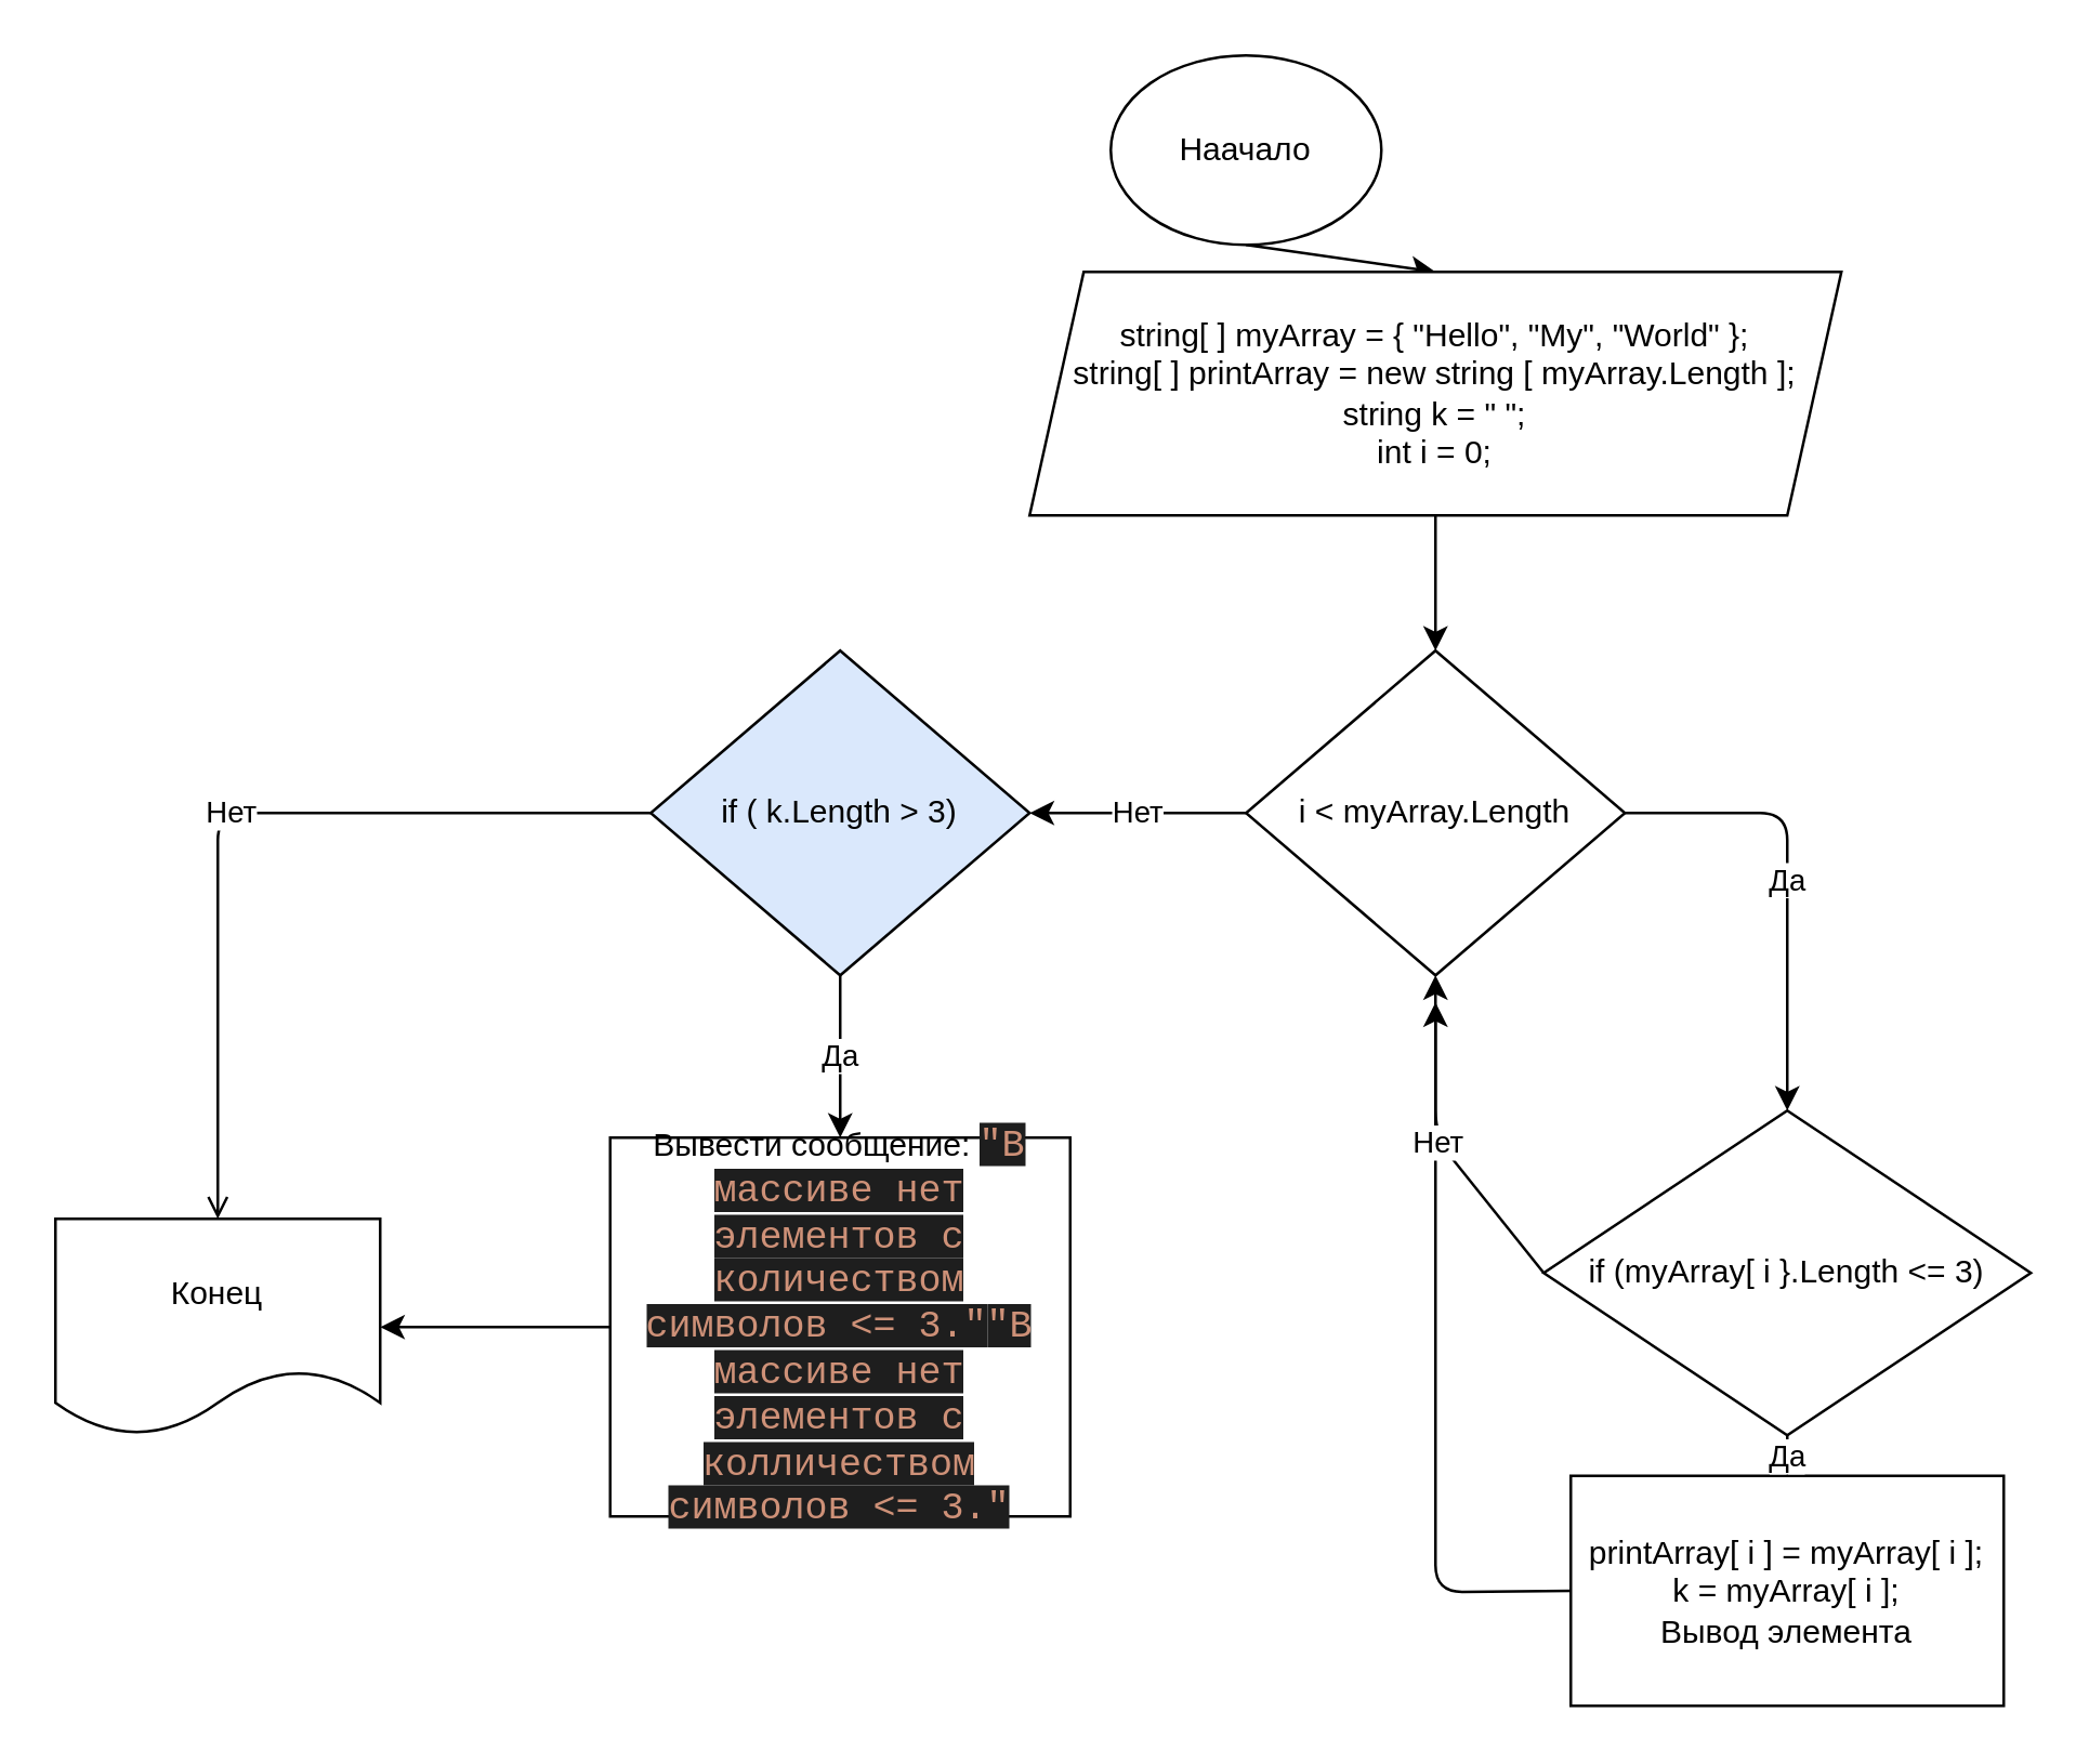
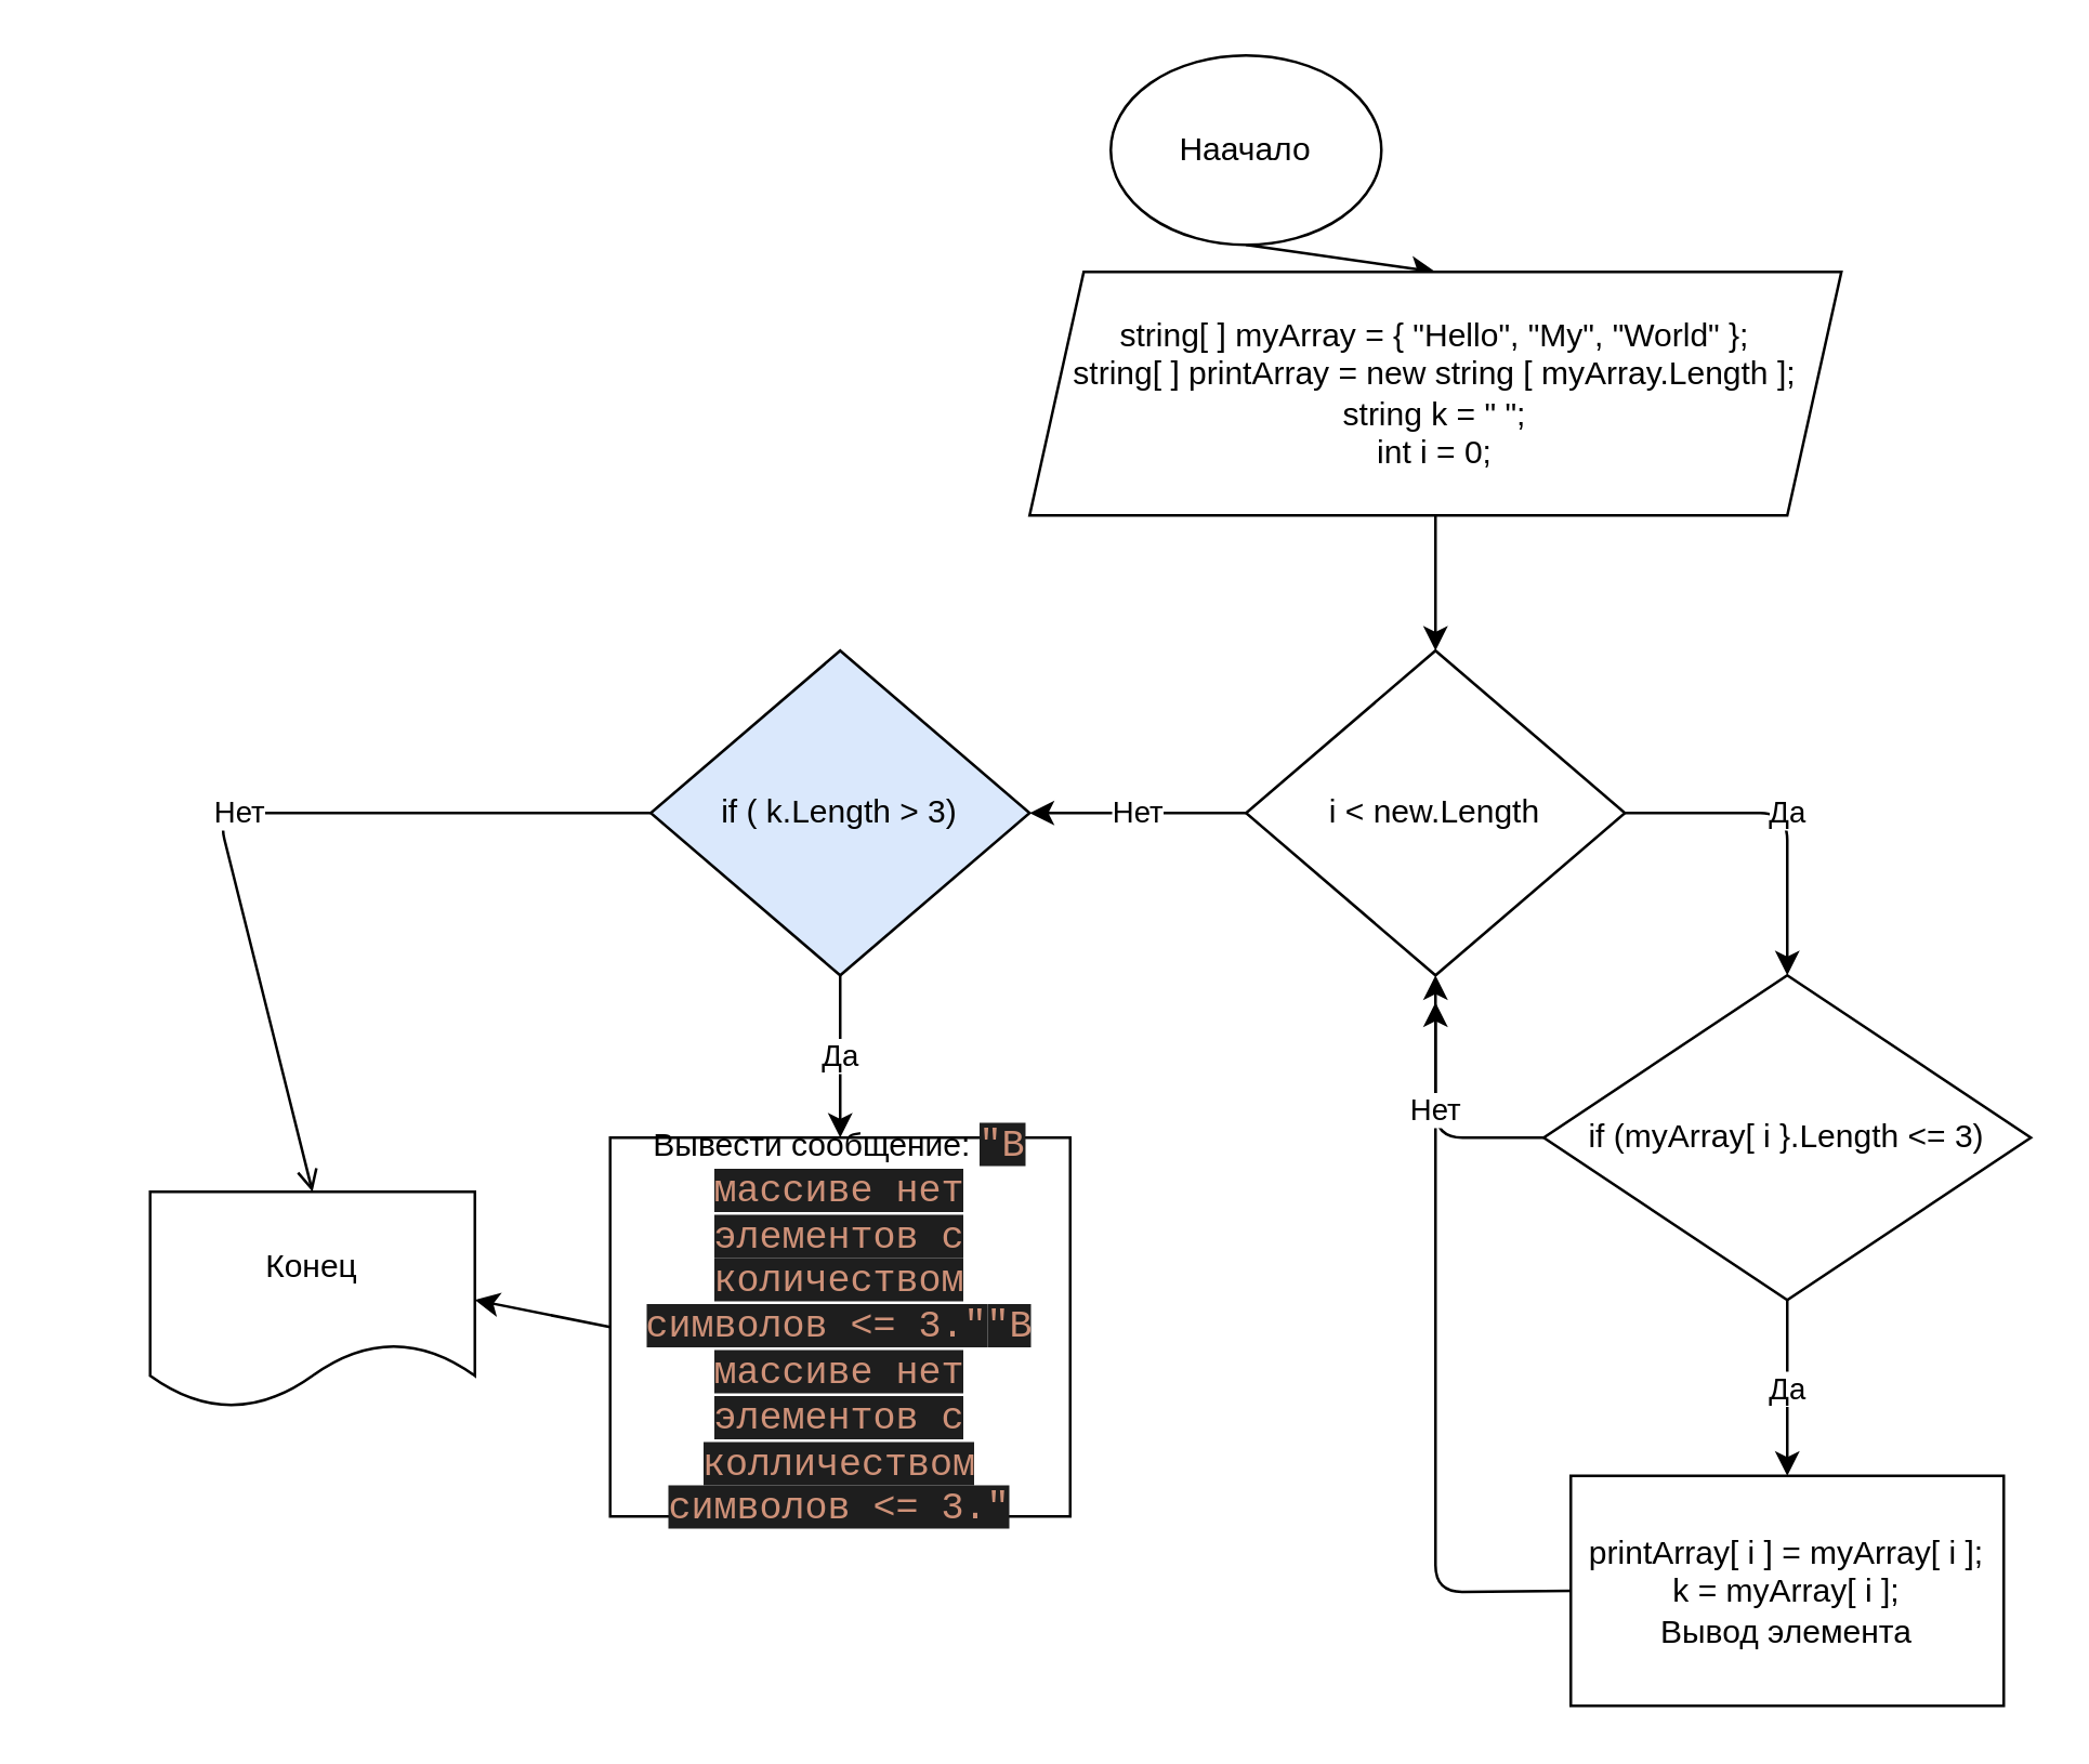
  <mxCell id="0" />
  <mxCell id="1" parent="0" />
  <mxCell id="2" style="edgeStyle=none;html=1;exitX=0.5;exitY=1;exitDx=0;exitDy=0;entryX=0.5;entryY=0;entryDx=0;entryDy=0;" parent="1" source="3" target="5" edge="1"><mxGeometry relative="1" as="geometry" /></mxCell>
  <mxCell id="3" value="Наачало" style="ellipse;whiteSpace=wrap;html=1;" parent="1" vertex="1"><mxGeometry x="410" y="20" width="100" height="70" as="geometry" /></mxCell>
  <mxCell id="4" style="edgeStyle=none;html=1;exitX=0.5;exitY=1;exitDx=0;exitDy=0;" parent="1" source="5" target="8" edge="1"><mxGeometry relative="1" as="geometry" /></mxCell>
  <mxCell id="5" value="string[ ] myArray = { &quot;Hello&quot;, &quot;My&quot;, &quot;World&quot; };&lt;br&gt;string[ ] printArray = new string [ myArray.Length ];&lt;br&gt;string k = &quot; &quot;;&lt;br&gt;int i = 0;" style="shape=parallelogram;perimeter=parallelogramPerimeter;whiteSpace=wrap;html=1;fixedSize=1;" parent="1" vertex="1"><mxGeometry x="380" y="100" width="300" height="90" as="geometry" /></mxCell>
  <mxCell id="6" value="Нет" style="edgeStyle=none;html=1;exitX=0;exitY=0.5;exitDx=0;exitDy=0;entryX=1;entryY=0.5;entryDx=0;entryDy=0;" parent="1" source="8" edge="1"><mxGeometry relative="1" as="geometry"><mxPoint x="380" y="300" as="targetPoint" /></mxGeometry></mxCell>
  <mxCell id="7" value="Да" style="edgeStyle=none;html=1;exitX=1;exitY=0.5;exitDx=0;exitDy=0;entryX=0.5;entryY=0;entryDx=0;entryDy=0;" parent="1" source="8" target="13" edge="1"><mxGeometry relative="1" as="geometry"><Array as="points"><mxPoint x="660" y="300" /></Array></mxGeometry></mxCell>
- <mxCell id="8" value="i &amp;lt; myArray.Length" style="rhombus;whiteSpace=wrap;html=1;" parent="1" vertex="1"><mxGeometry x="460" y="240" width="140" height="120" as="geometry" /></mxCell>
+ <mxCell id="8" value="i &amp;lt; new.Length" style="rhombus;whiteSpace=wrap;html=1;" parent="1" vertex="1"><mxGeometry x="460" y="240" width="140" height="120" as="geometry" /></mxCell>
  <mxCell id="9" style="edgeStyle=none;html=1;exitX=0;exitY=0.5;exitDx=0;exitDy=0;" parent="1" source="10" edge="1"><mxGeometry relative="1" as="geometry"><mxPoint x="530" y="370" as="targetPoint" /><Array as="points"><mxPoint x="530" y="588" /></Array></mxGeometry></mxCell>
  <mxCell id="10" value="&lt;span&gt;printArray[ i ] = myArray[ i ];&lt;br&gt;k = myArray[ i ];&lt;br&gt;Вывод элемента&lt;br&gt;&lt;/span&gt;" style="rounded=0;whiteSpace=wrap;html=1;" parent="1" vertex="1"><mxGeometry x="580" y="545" width="160" height="85" as="geometry" /></mxCell>
  <mxCell id="11" value="Да" style="edgeStyle=none;html=1;exitX=0.5;exitY=1;exitDx=0;exitDy=0;entryX=0.5;entryY=0;entryDx=0;entryDy=0;" parent="1" source="13" target="10" edge="1"><mxGeometry relative="1" as="geometry" /></mxCell>
  <mxCell id="12" value="Нет" style="edgeStyle=none;html=1;exitX=0;exitY=0.5;exitDx=0;exitDy=0;entryX=0.5;entryY=1;entryDx=0;entryDy=0;" parent="1" source="13" target="8" edge="1"><mxGeometry relative="1" as="geometry"><Array as="points"><mxPoint x="530" y="420" /></Array></mxGeometry></mxCell>
- <mxCell id="13" value="if (myArray[ i }.Length &amp;lt;= 3)" style="rhombus;whiteSpace=wrap;html=1;" parent="1" vertex="1"><mxGeometry x="570" y="410" width="180" height="120" as="geometry" /></mxCell>
+ <mxCell id="13" value="if (myArray[ i }.Length &amp;lt;= 3)" style="rhombus;whiteSpace=wrap;html=1;" parent="1" vertex="1"><mxGeometry x="570" y="360" width="180" height="120" as="geometry" /></mxCell>
  <mxCell id="14" style="edgeStyle=none;html=1;exitX=0;exitY=0.5;exitDx=0;exitDy=0;entryX=1;entryY=0.5;entryDx=0;entryDy=0;" parent="1" source="15" target="19" edge="1"><mxGeometry relative="1" as="geometry" /></mxCell>
  <mxCell id="15" value="Вывести сообщение:&amp;nbsp;&lt;span style=&quot;color: rgb(206 , 145 , 120) ; background-color: rgb(30 , 30 , 30) ; font-family: &amp;#34;consolas&amp;#34; , &amp;#34;courier new&amp;#34; , monospace ; font-size: 14px&quot;&gt;&quot;В массиве нет элементов с количеством символов &amp;lt;= 3.&quot;&lt;/span&gt;&lt;span style=&quot;color: rgb(206 , 145 , 120) ; background-color: rgb(30 , 30 , 30) ; font-family: &amp;#34;consolas&amp;#34; , &amp;#34;courier new&amp;#34; , monospace ; font-size: 14px&quot;&gt;&quot;В массиве нет элементов с колличеством символов &amp;lt;= 3.&quot;&lt;/span&gt;" style="rounded=0;whiteSpace=wrap;html=1;" parent="1" vertex="1"><mxGeometry x="225" y="420" width="170" height="140" as="geometry" /></mxCell>
  <mxCell id="16" value="Да" style="edgeStyle=none;html=1;exitX=0.5;exitY=1;exitDx=0;exitDy=0;entryX=0.5;entryY=0;entryDx=0;entryDy=0;" parent="1" source="18" target="15" edge="1"><mxGeometry relative="1" as="geometry" /></mxCell>
  <mxCell id="17" value="Нет" style="edgeStyle=none;html=1;exitX=0;exitY=0.5;exitDx=0;exitDy=0;entryX=0.5;entryY=0;entryDx=0;entryDy=0;endArrow=open;" parent="1" source="18" target="19" edge="1"><mxGeometry relative="1" as="geometry"><Array as="points"><mxPoint x="80" y="300" /></Array></mxGeometry></mxCell>
  <mxCell id="18" value="if ( k.Length &amp;gt; 3)" style="rhombus;whiteSpace=wrap;html=1;fillColor=#dae8fc;" parent="1" vertex="1"><mxGeometry x="240" y="240" width="140" height="120" as="geometry" /></mxCell>
- <mxCell id="19" value="Конец" style="shape=document;whiteSpace=wrap;html=1;boundedLbl=1;" parent="1" vertex="1"><mxGeometry x="20" y="450" width="120" height="80" as="geometry" /></mxCell>
+ <mxCell id="19" value="Конец" style="shape=document;whiteSpace=wrap;html=1;boundedLbl=1;" parent="1" vertex="1"><mxGeometry x="55" y="440" width="120" height="80" as="geometry" /></mxCell>
